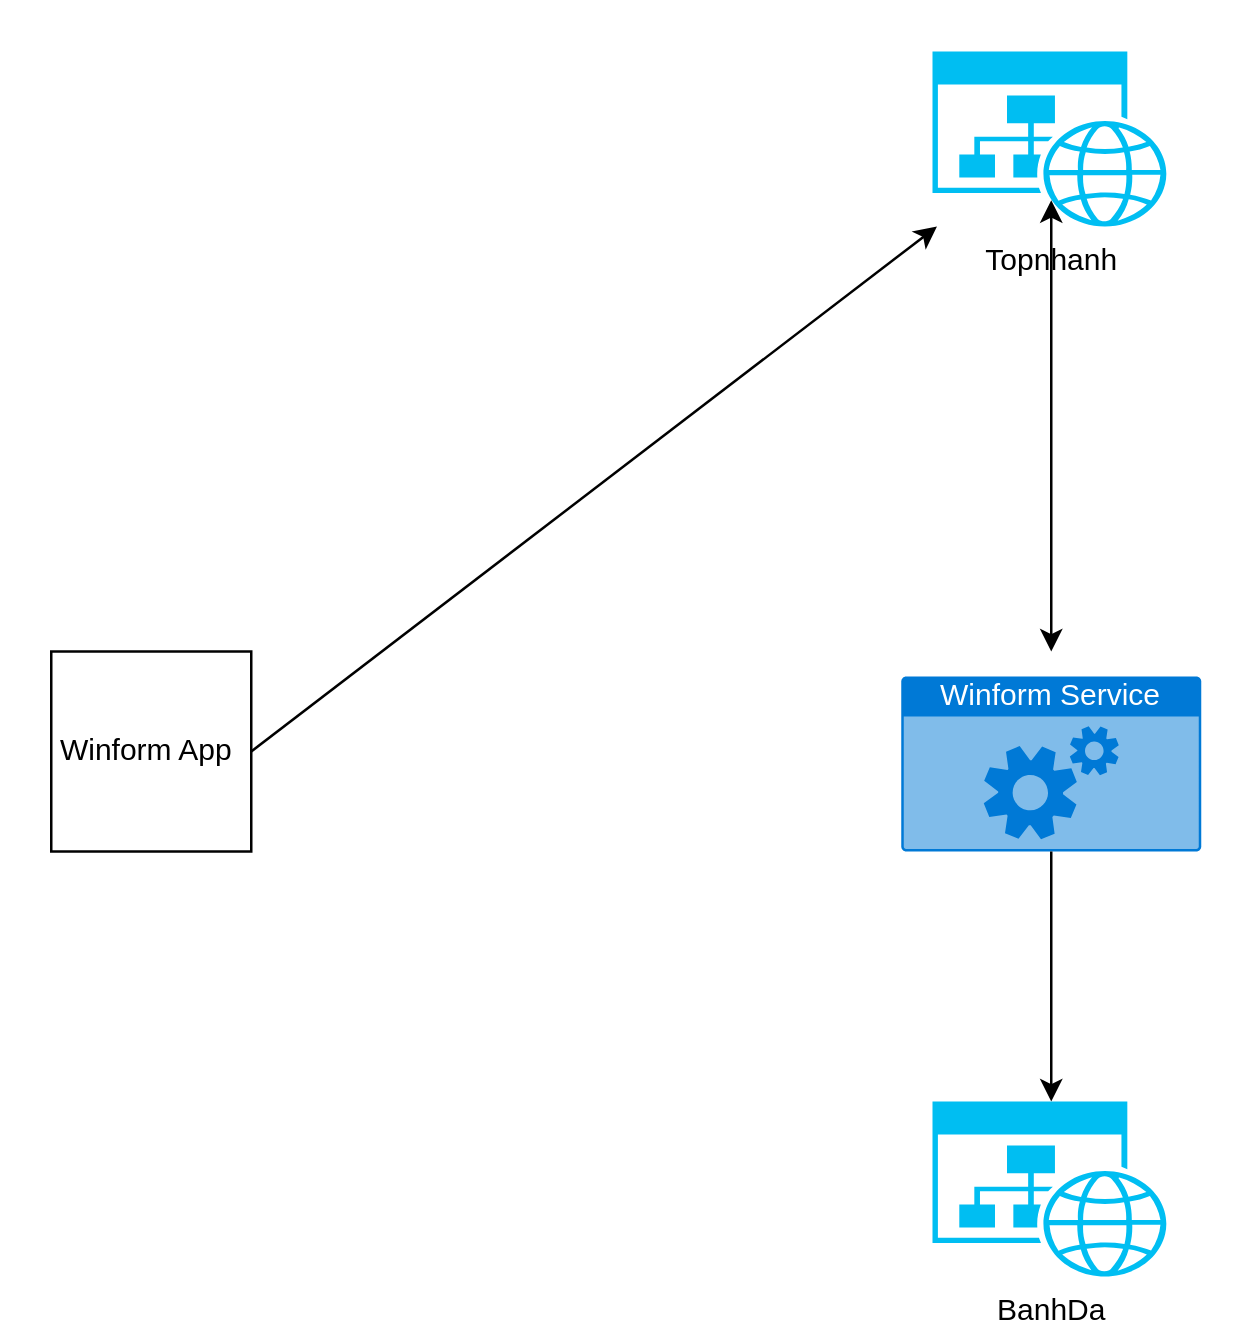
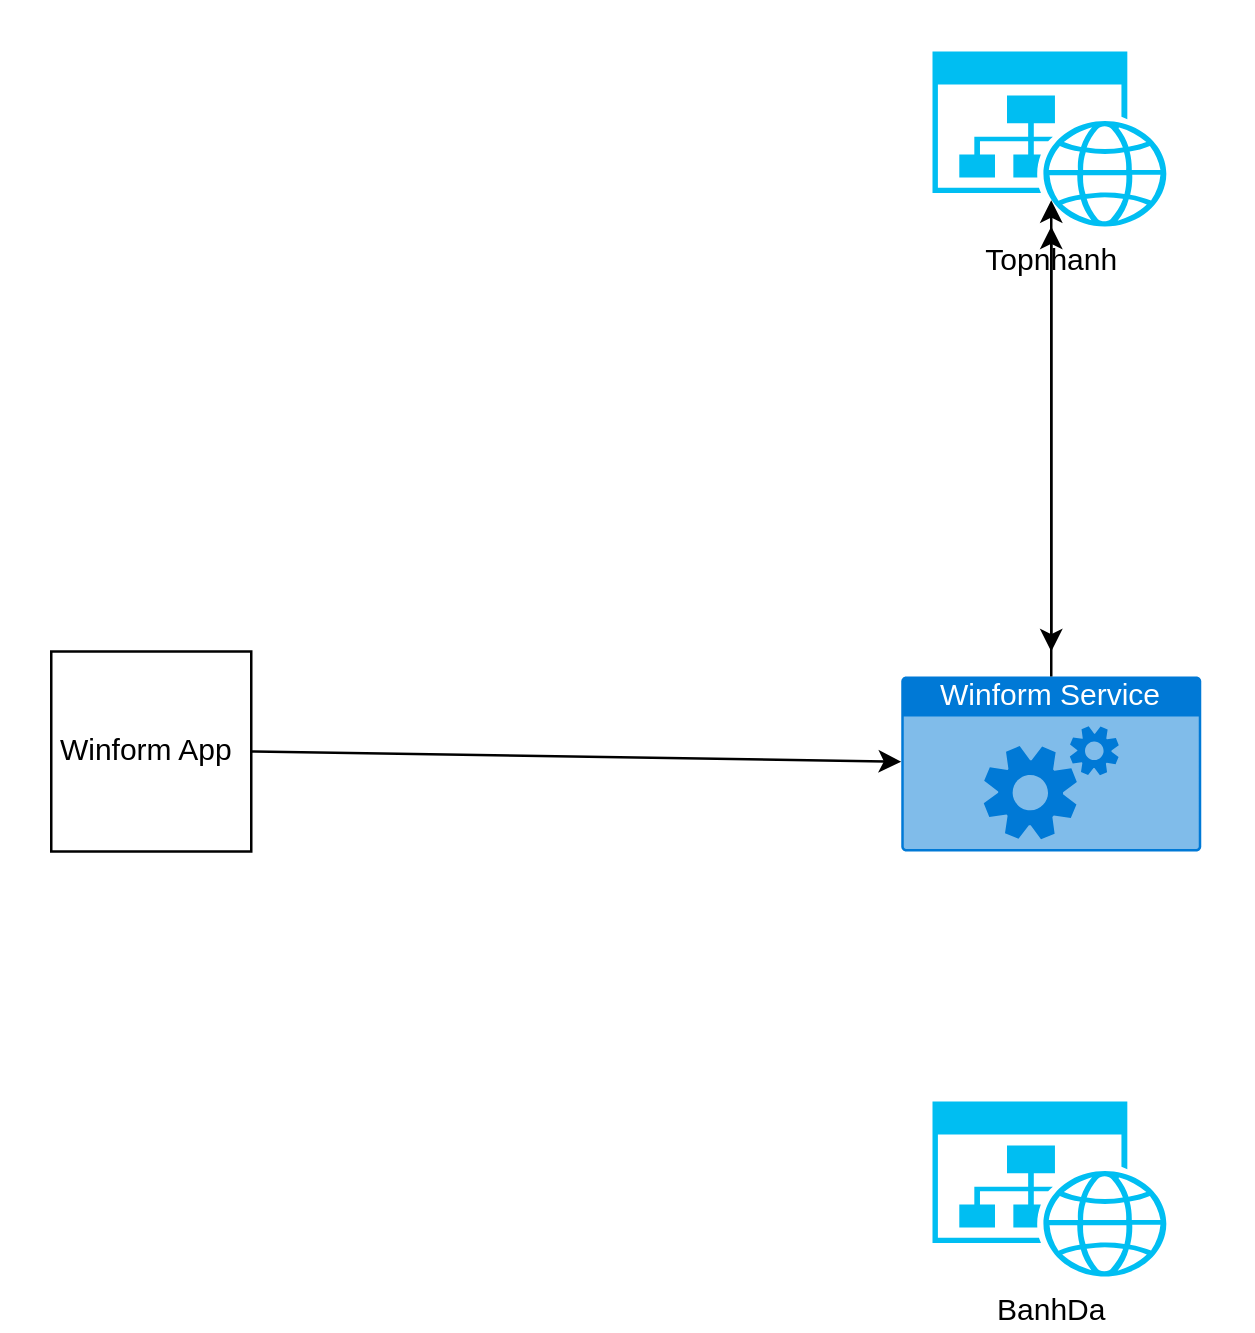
  <mxCell id="0" />
  <mxCell id="1" parent="0" />
  <mxCell id="2" value="Winform App&lt;span style=&quot;white-space: pre;&quot;&gt; &lt;/span&gt;" style="whiteSpace=wrap;html=1;aspect=fixed;" vertex="1" parent="1"><mxGeometry x="20" y="260" width="80" height="80" as="geometry" /></mxCell>
  <mxCell id="3" value="Winform Service" style="html=1;whiteSpace=wrap;strokeColor=none;fillColor=#0079D6;labelPosition=center;verticalLabelPosition=middle;verticalAlign=top;align=center;fontSize=12;outlineConnect=0;spacingTop=-6;fontColor=#FFFFFF;sketch=0;shape=mxgraph.sitemap.services;" vertex="1" parent="1"><mxGeometry x="360" y="270" width="120" height="70" as="geometry" /></mxCell>
- <mxCell id="4" value="" style="endArrow=classic;html=1;rounded=0;exitX=1;exitY=0.5;exitDx=0;exitDy=0;" edge="1" parent="1" source="2" target="7"><mxGeometry width="50" height="50" relative="1" as="geometry"><mxPoint x="270" y="470" as="sourcePoint" /><mxPoint x="320" y="420" as="targetPoint" /></mxGeometry></mxCell>
- <mxCell id="5" value="" style="endArrow=classic;html=1;rounded=0;" edge="1" parent="1" source="3" target="6"><mxGeometry width="50" height="50" relative="1" as="geometry"><mxPoint x="420" y="270" as="sourcePoint" /><mxPoint x="420" y="30" as="targetPoint" /></mxGeometry></mxCell>
+ <mxCell id="4" value="" style="endArrow=classic;html=1;rounded=0;exitX=1;exitY=0.5;exitDx=0;exitDy=0;" edge="1" parent="1" source="2" target="3"><mxGeometry width="50" height="50" relative="1" as="geometry"><mxPoint x="270" y="470" as="sourcePoint" /><mxPoint x="320" y="420" as="targetPoint" /></mxGeometry></mxCell>
+ <mxCell id="5" value="" style="endArrow=classic;html=1;rounded=0;" edge="1" parent="1" source="3" target="7"><mxGeometry width="50" height="50" relative="1" as="geometry"><mxPoint x="420" y="270" as="sourcePoint" /><mxPoint x="420" y="30" as="targetPoint" /></mxGeometry></mxCell>
  <mxCell id="6" value="BanhDa" style="verticalLabelPosition=bottom;html=1;verticalAlign=top;align=center;strokeColor=none;fillColor=#00BEF2;shape=mxgraph.azure.website_generic;pointerEvents=1;" vertex="1" parent="1"><mxGeometry x="372.5" y="440" width="95" height="70" as="geometry" /></mxCell>
  <mxCell id="7" value="Topnhanh" style="verticalLabelPosition=bottom;html=1;verticalAlign=top;align=center;strokeColor=none;fillColor=#00BEF2;shape=mxgraph.azure.website_generic;pointerEvents=1;" vertex="1" parent="1"><mxGeometry x="372.5" y="20" width="95" height="70" as="geometry" /></mxCell>
  <mxCell id="8" value="" style="endArrow=classic;startArrow=classic;html=1;rounded=0;entryX=0.5;entryY=0.85;entryDx=0;entryDy=0;entryPerimeter=0;" edge="1" parent="1" target="7"><mxGeometry width="50" height="50" relative="1" as="geometry"><mxPoint x="420" y="260" as="sourcePoint" /><mxPoint x="320" y="420" as="targetPoint" /></mxGeometry></mxCell>
